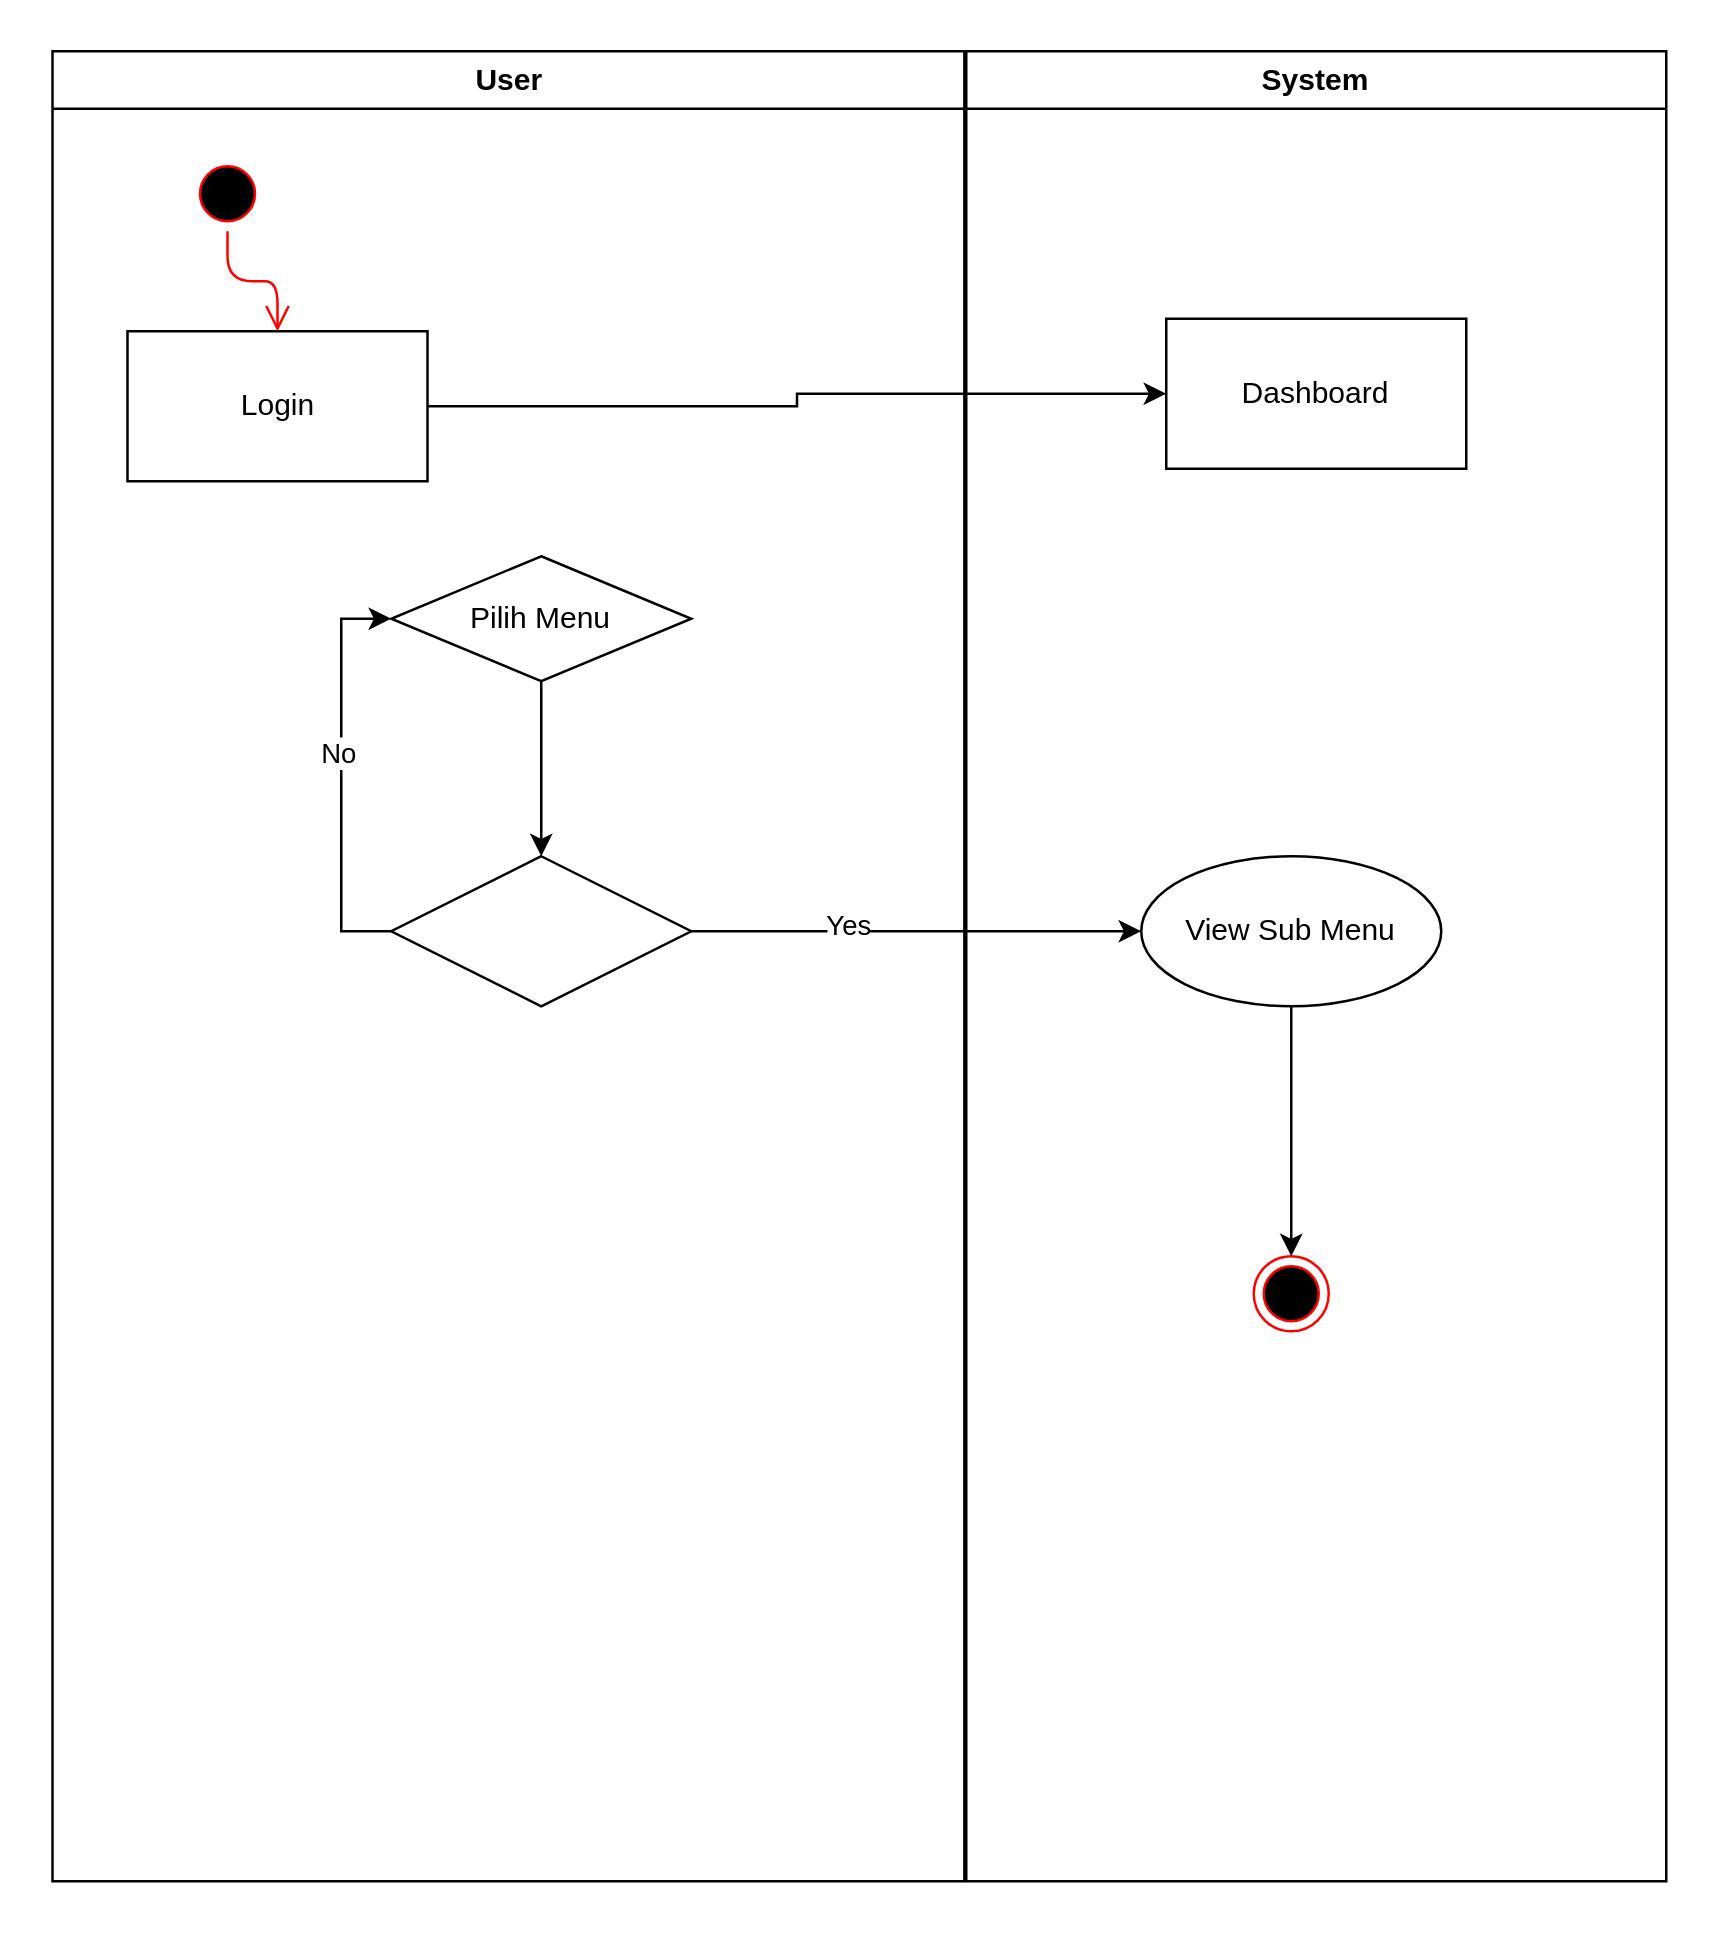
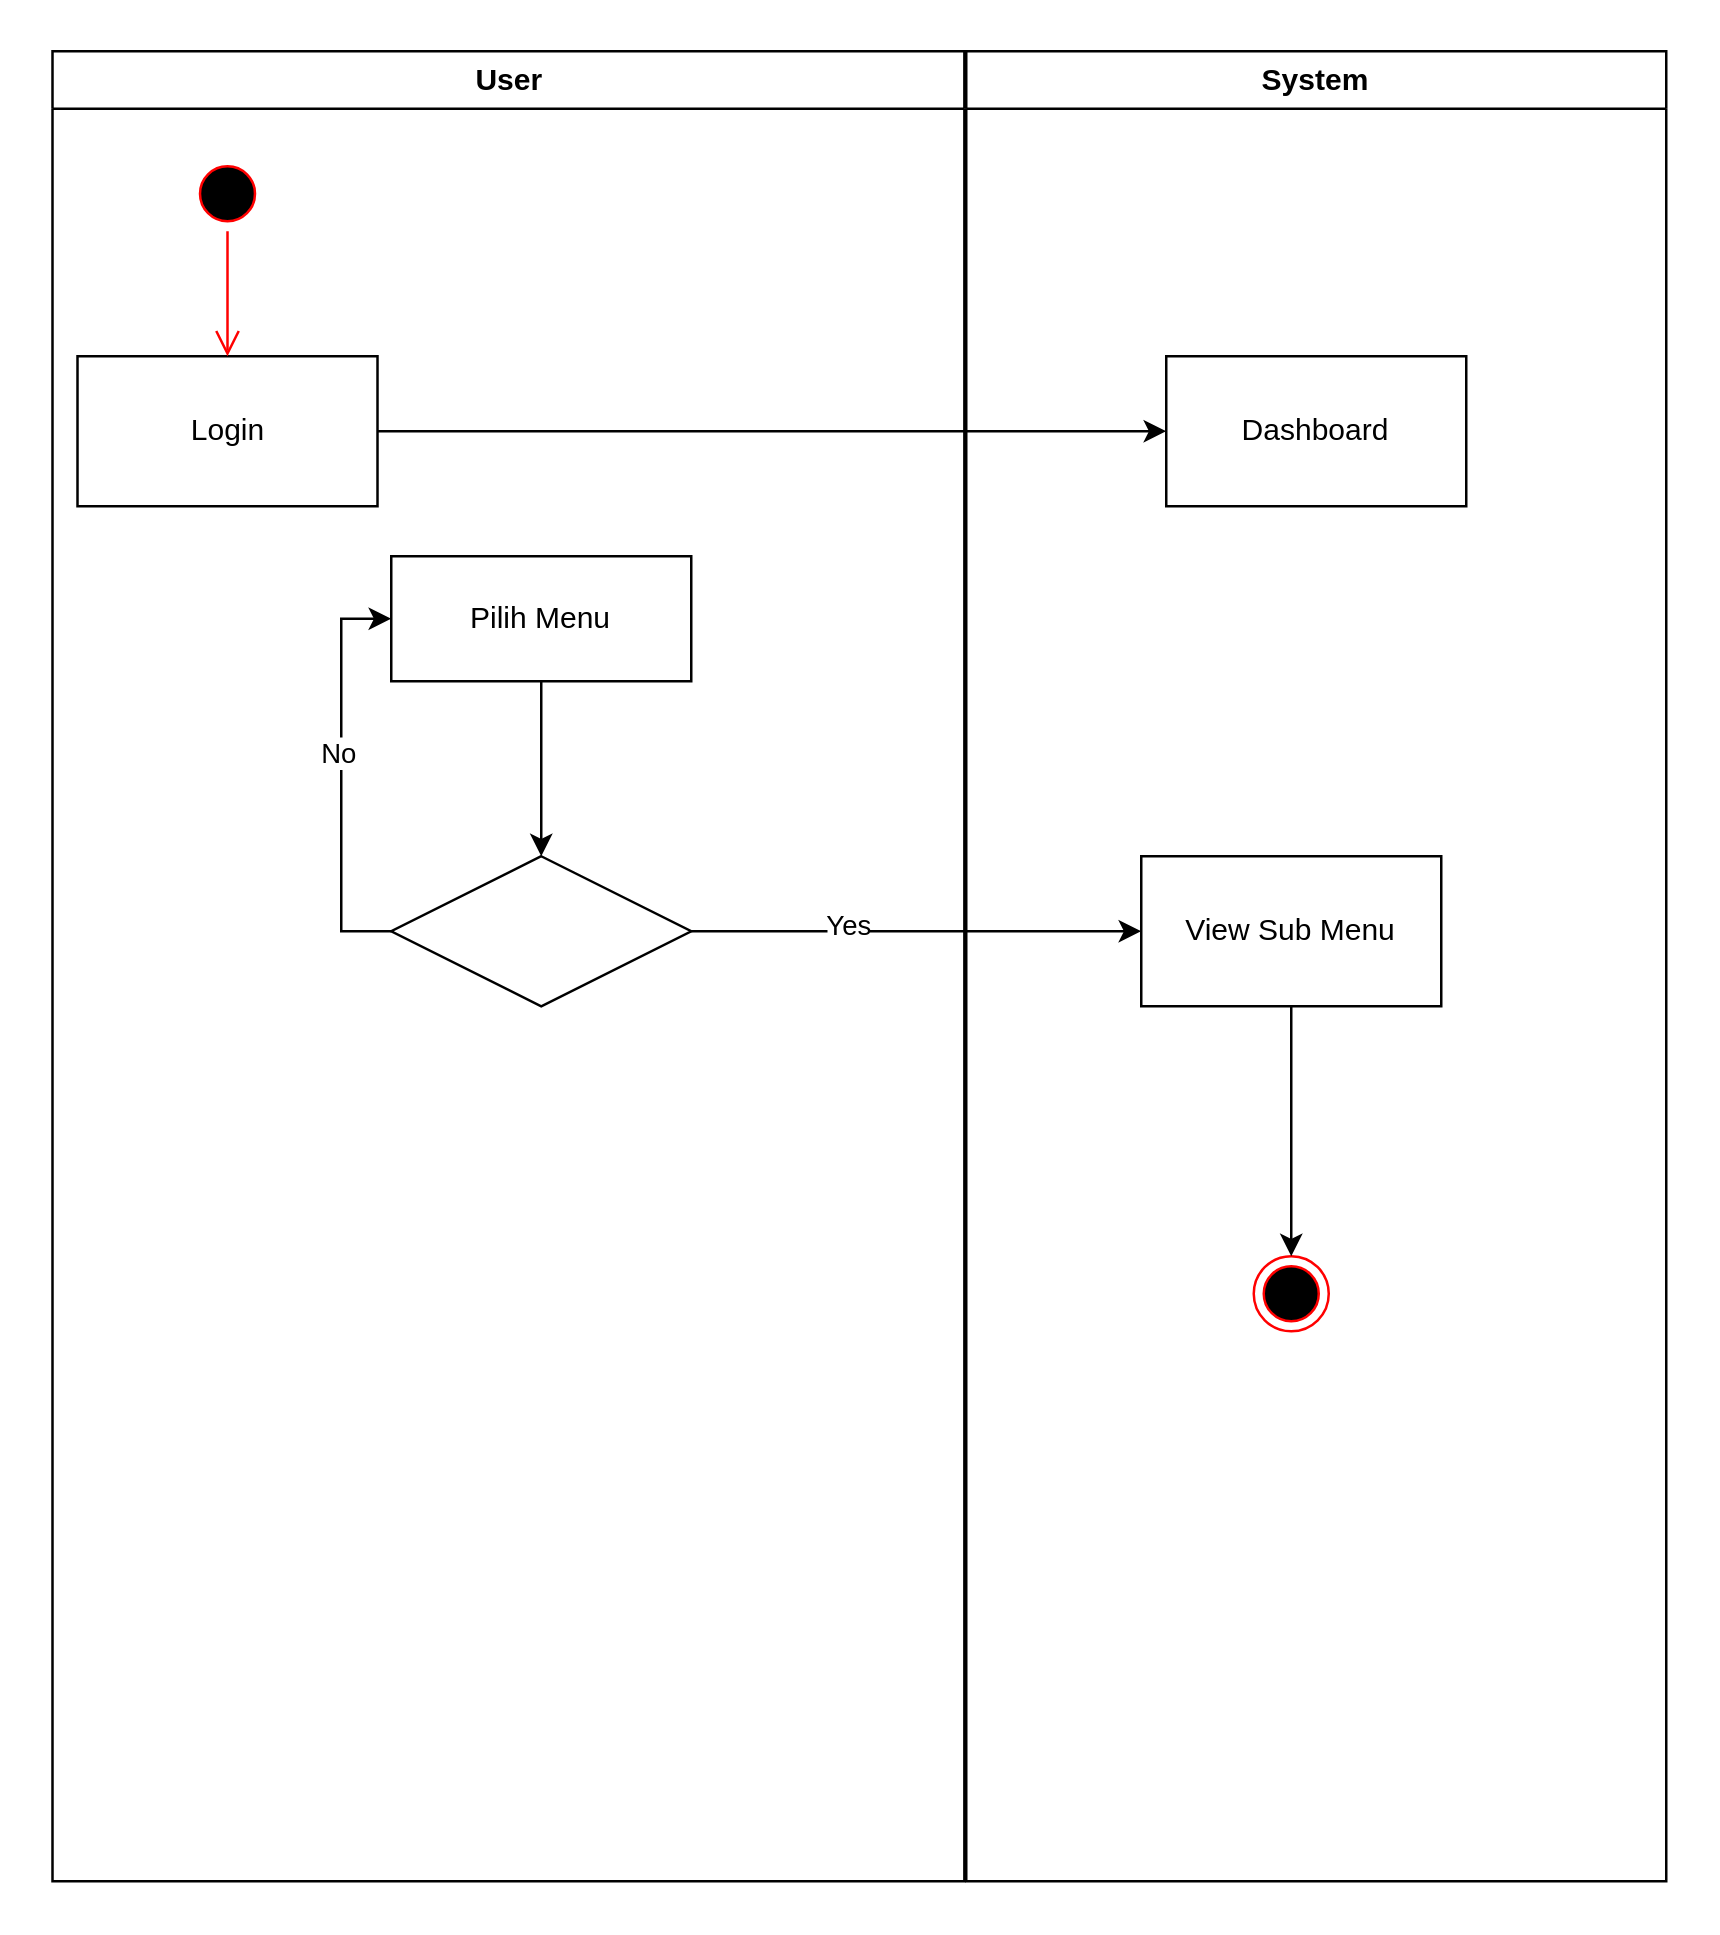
  <mxCell id="0" />
  <mxCell id="1" parent="0" />
  <mxCell id="2" value="User" style="swimlane;whiteSpace=wrap" parent="1" vertex="1"><mxGeometry x="20.5" y="20" width="364.75" height="732" as="geometry"><mxRectangle x="164.5" y="128" width="60" height="23" as="alternateBounds" /></mxGeometry></mxCell>
- <mxCell id="3" value="Login" style="whiteSpace=wrap;html=1;rounded=0;" parent="2" vertex="1"><mxGeometry x="30" y="112" width="120" height="60" as="geometry" /></mxCell>
+ <mxCell id="3" value="Login" style="whiteSpace=wrap;html=1;rounded=0;" parent="2" vertex="1"><mxGeometry x="10" y="122" width="120" height="60" as="geometry" /></mxCell>
  <mxCell id="4" value="" style="edgeStyle=orthogonalEdgeStyle;rounded=0;orthogonalLoop=1;jettySize=auto;html=1;strokeColor=#000000;" parent="2" source="5" target="8" edge="1"><mxGeometry relative="1" as="geometry" /></mxCell>
- <mxCell id="5" value="Pilih Menu" style="rhombus;whiteSpace=wrap;html=1;" parent="2" vertex="1"><mxGeometry x="135.5" y="202" width="120" height="50" as="geometry" /></mxCell>
+ <mxCell id="5" value="Pilih Menu" style="whiteSpace=wrap;html=1;rounded=0;" parent="2" vertex="1"><mxGeometry x="135.5" y="202" width="120" height="50" as="geometry" /></mxCell>
  <mxCell id="6" style="edgeStyle=orthogonalEdgeStyle;rounded=0;orthogonalLoop=1;jettySize=auto;html=1;exitX=0;exitY=0.5;exitDx=0;exitDy=0;entryX=0;entryY=0.5;entryDx=0;entryDy=0;strokeColor=#000000;" parent="2" source="8" target="5" edge="1"><mxGeometry relative="1" as="geometry" /></mxCell>
  <mxCell id="7" value="No" style="edgeLabel;html=1;align=center;verticalAlign=middle;resizable=0;points=[];" parent="6" vertex="1" connectable="0"><mxGeometry x="0.12" y="2" relative="1" as="geometry"><mxPoint as="offset" /></mxGeometry></mxCell>
  <mxCell id="8" value="" style="rhombus;whiteSpace=wrap;html=1;rounded=0;" parent="2" vertex="1"><mxGeometry x="135.5" y="322" width="120" height="60" as="geometry" /></mxCell>
  <mxCell id="9" value="" style="ellipse;html=1;shape=startState;fillColor=#000000;strokeColor=#ff0000;" vertex="1" parent="2"><mxGeometry x="55" y="42" width="30" height="30" as="geometry" /></mxCell>
  <mxCell id="10" value="" style="edgeStyle=orthogonalEdgeStyle;html=1;verticalAlign=bottom;endArrow=open;endSize=8;strokeColor=#ff0000;entryX=0.5;entryY=0;entryDx=0;entryDy=0;" edge="1" source="9" parent="2" target="3"><mxGeometry relative="1" as="geometry"><mxPoint x="210.5" y="142" as="targetPoint" /></mxGeometry></mxCell>
  <mxCell id="11" value="System" style="swimlane;whiteSpace=wrap" parent="1" vertex="1"><mxGeometry x="386" y="20" width="280" height="732" as="geometry" /></mxCell>
- <mxCell id="12" value="Dashboard" style="whiteSpace=wrap;html=1;rounded=0;" parent="11" vertex="1"><mxGeometry x="80" y="107" width="120" height="60" as="geometry" /></mxCell>
- <mxCell id="13" value="View Sub Menu" style="ellipse;whiteSpace=wrap;html=1;" parent="11" vertex="1"><mxGeometry x="70" y="322" width="120" height="60" as="geometry" /></mxCell>
+ <mxCell id="12" value="Dashboard" style="whiteSpace=wrap;html=1;rounded=0;" parent="11" vertex="1"><mxGeometry x="80" y="122" width="120" height="60" as="geometry" /></mxCell>
+ <mxCell id="13" value="View Sub Menu" style="whiteSpace=wrap;html=1;rounded=0;" parent="11" vertex="1"><mxGeometry x="70" y="322" width="120" height="60" as="geometry" /></mxCell>
  <mxCell id="14" value="" style="ellipse;html=1;shape=endState;fillColor=#000000;strokeColor=#ff0000;" vertex="1" parent="11"><mxGeometry x="115" y="482" width="30" height="30" as="geometry" /></mxCell>
  <mxCell id="15" value="" style="edgeStyle=orthogonalEdgeStyle;rounded=0;orthogonalLoop=1;jettySize=auto;html=1;strokeColor=#000000;entryX=0.5;entryY=0;entryDx=0;entryDy=0;" parent="11" source="13" target="14" edge="1"><mxGeometry relative="1" as="geometry"><Array as="points" /><mxPoint x="140" y="472" as="targetPoint" /></mxGeometry></mxCell>
  <mxCell id="16" value="" style="edgeStyle=orthogonalEdgeStyle;rounded=0;orthogonalLoop=1;jettySize=auto;html=1;strokeColor=#000000;" parent="1" source="3" target="12" edge="1"><mxGeometry relative="1" as="geometry" /></mxCell>
  <mxCell id="17" value="" style="edgeStyle=orthogonalEdgeStyle;rounded=0;orthogonalLoop=1;jettySize=auto;html=1;strokeColor=#000000;" parent="1" source="8" target="13" edge="1"><mxGeometry relative="1" as="geometry" /></mxCell>
  <mxCell id="18" value="Yes" style="edgeLabel;html=1;align=center;verticalAlign=middle;resizable=0;points=[];" parent="17" vertex="1" connectable="0"><mxGeometry x="-0.308" y="3" relative="1" as="geometry"><mxPoint as="offset" /></mxGeometry></mxCell>
